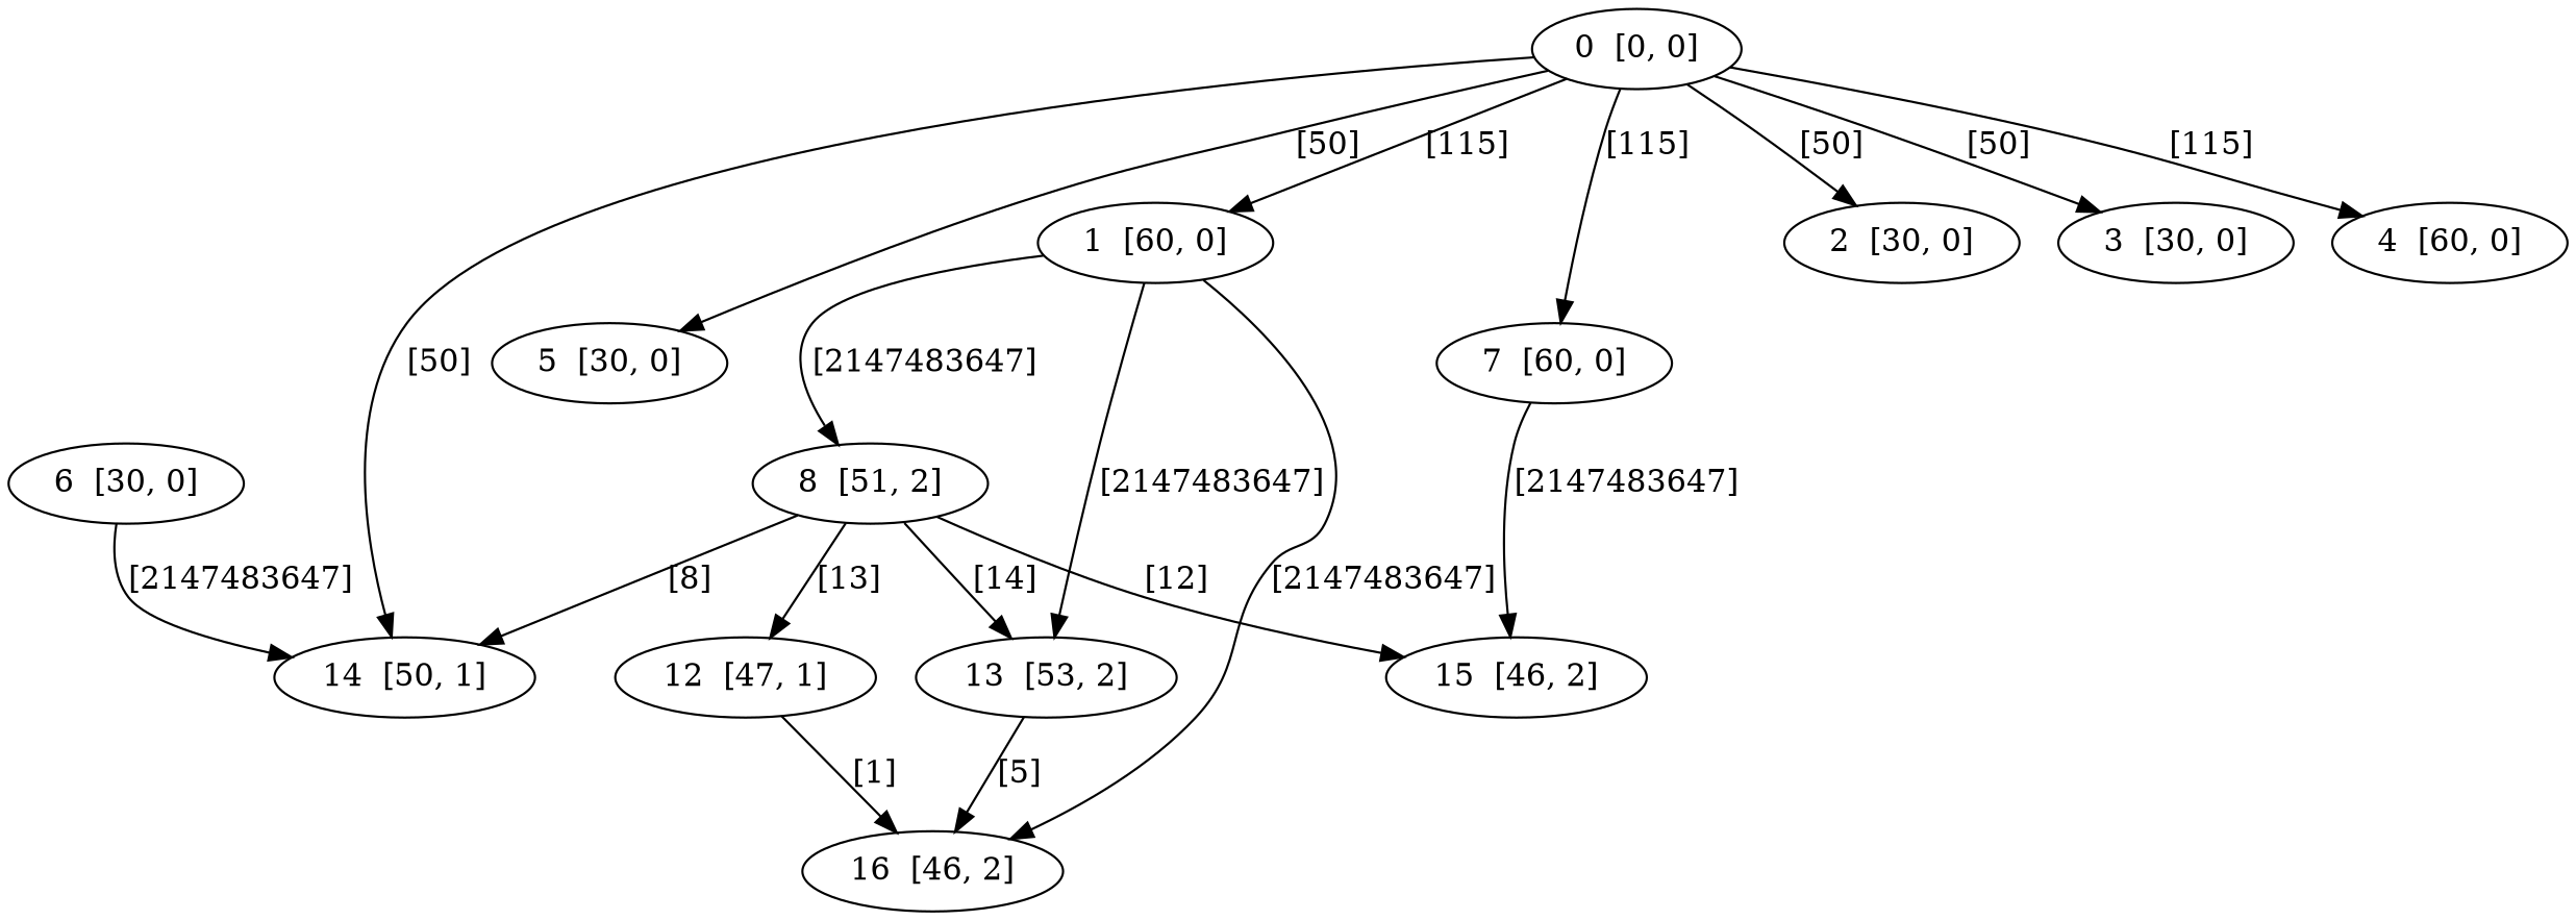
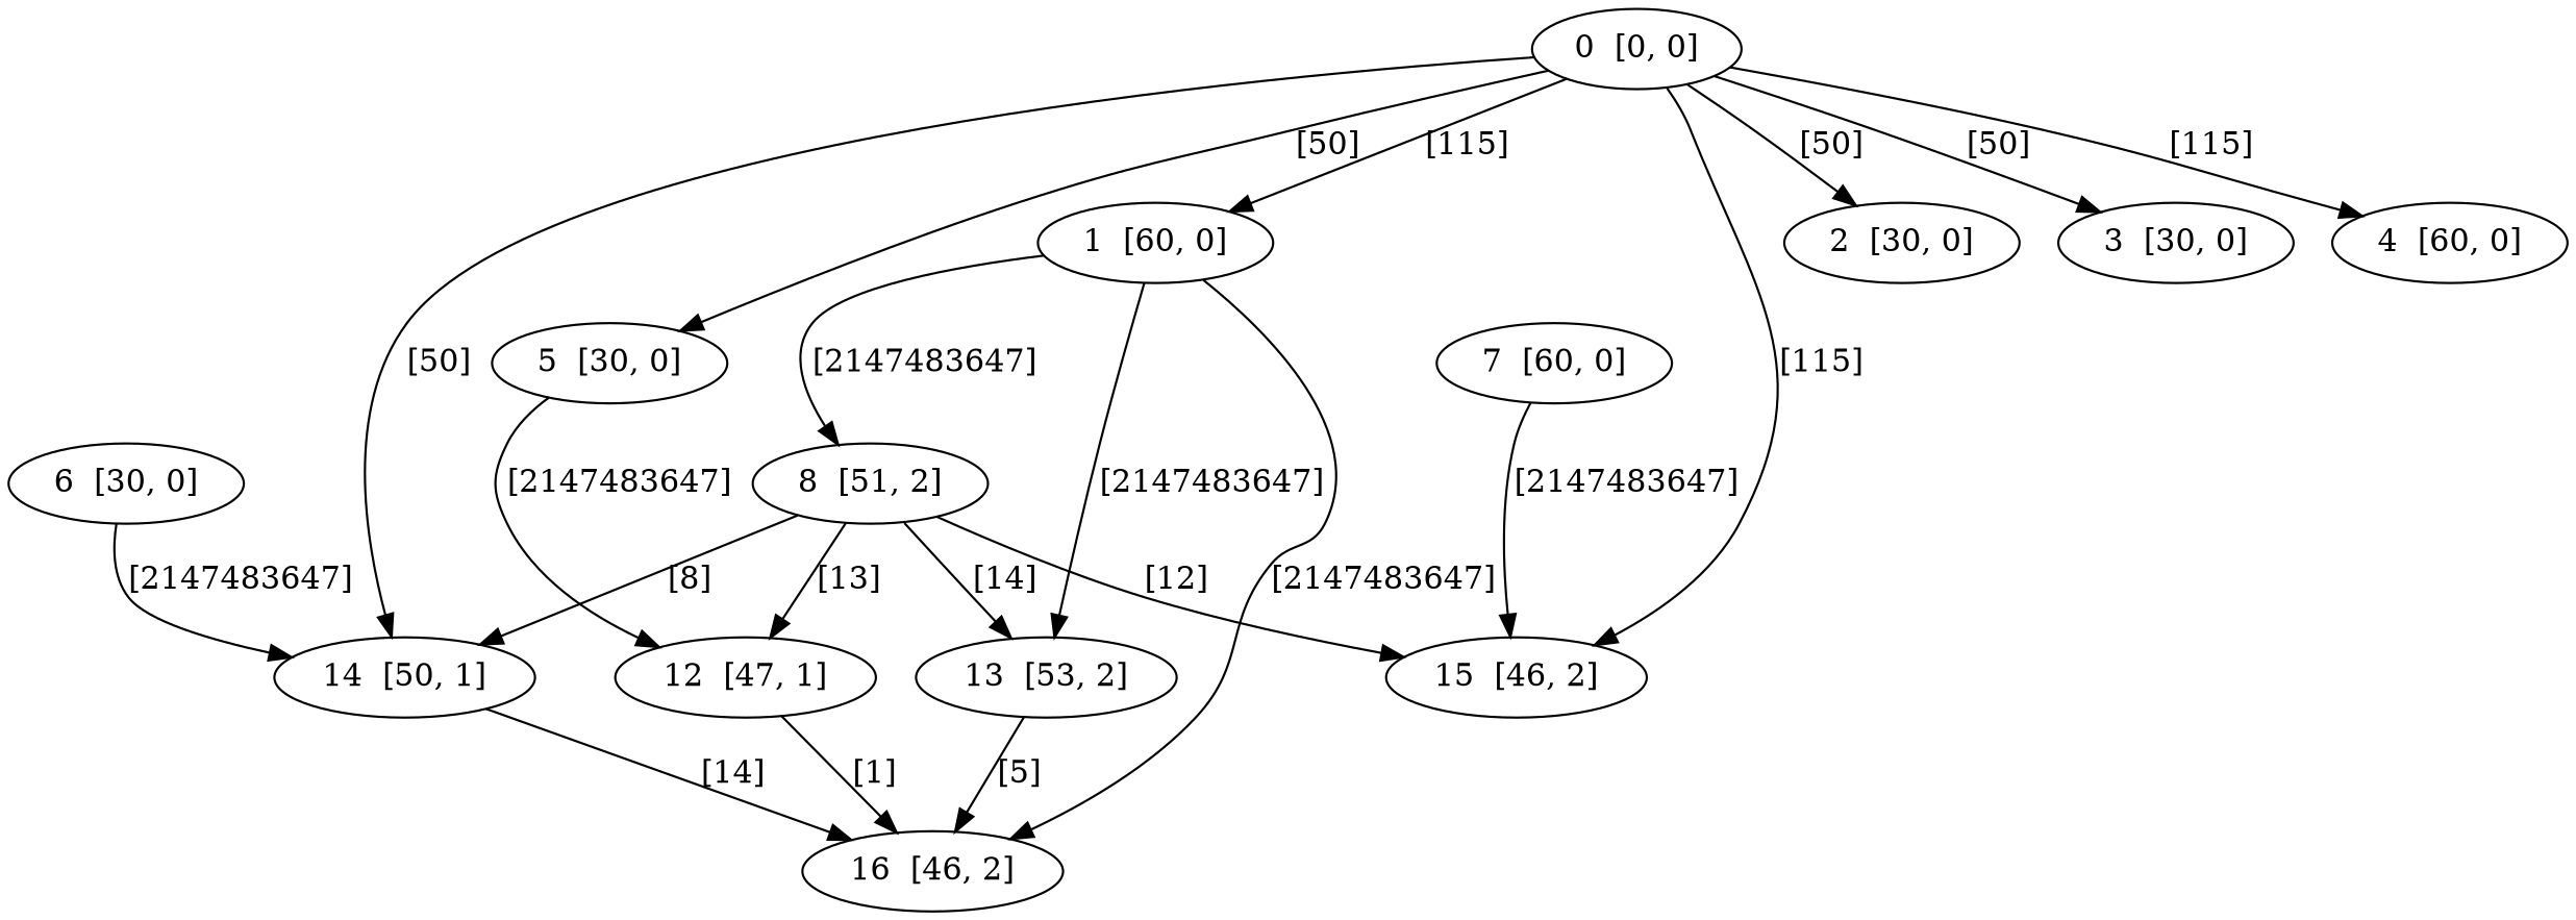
  digraph {
    n1 [label="0  [0, 0]"]
    n2 [label="1  [60, 0]"]
    n3 [label="2  [30, 0]"]
    n4 [label="3  [30, 0]"]
    n5 [label="4  [60, 0]"]
    n6 [label="5  [30, 0]"]
    n7 [label="7  [60, 0]"]
    n8 [label="14  [50, 1]"]
    n9 [label="8  [51, 2]"]
    n10 [label="13  [53, 2]"]
    n11 [label="16  [46, 2]"]
    n12 [label="12  [47, 1]"]
    n13 [label="6  [30, 0]"]
    n14 [label="15  [46, 2]"]
    n1 -> n2 [label="[115]"]
    n1 -> n3 [label="[50]"]
    n1 -> n4 [label="[50]"]
    n1 -> n5 [label="[115]"]
    n1 -> n6 [label="[50]"]
-   n1 -> n7 [label="[115]"]
+   n1 -> n14 [label="[115]"]
    n1 -> n8 [label="[50]"]
    n2 -> n9 [label="[2147483647]"]
    n2 -> n10 [label="[2147483647]"]
    n2 -> n11 [label="[2147483647]"]
+   n6 -> n12 [label="[2147483647]"]
    n7 -> n14 [label="[2147483647]"]
+   n8 -> n11 [label="[14]"]
    n9 -> n8 [label="[8]"]
    n9 -> n10 [label="[14]"]
    n9 -> n12 [label="[13]"]
    n9 -> n14 [label="[12]"]
    n10 -> n11 [label="[5]"]
    n12 -> n11 [label="[1]"]
    n13 -> n8 [label="[2147483647]"]
  }
